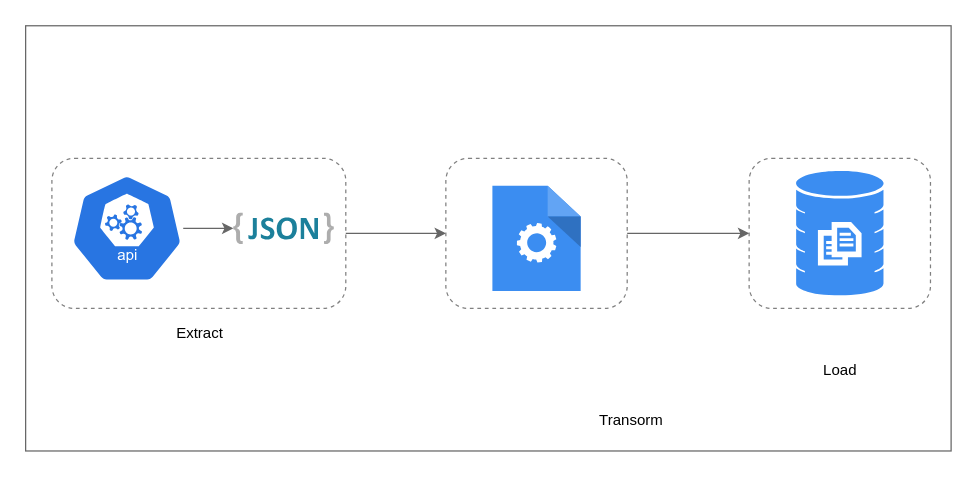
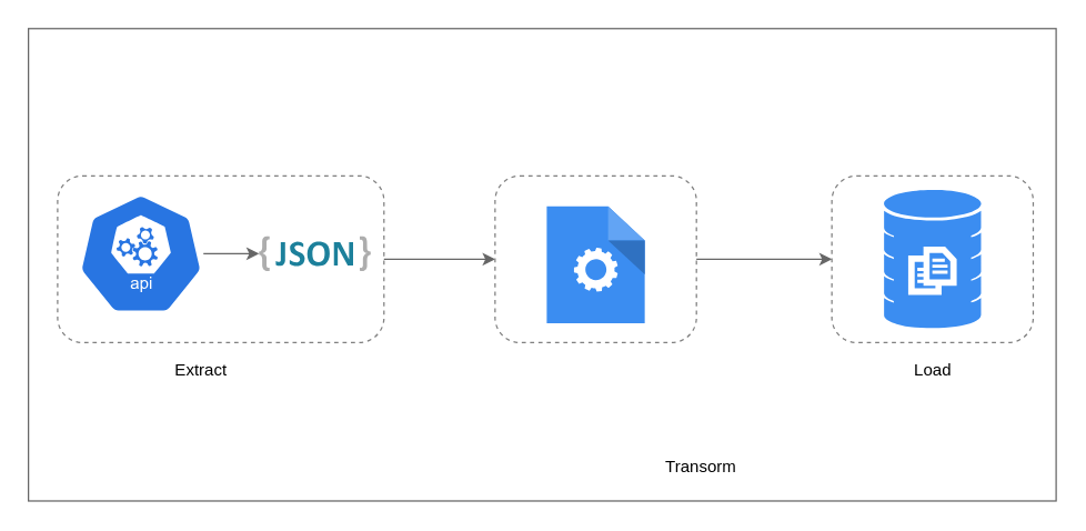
  <mxCell id="0" />
  <mxCell id="1" parent="0" />
  <mxCell id="2" value="" style="rounded=0;whiteSpace=wrap;html=1;strokeColor=#666666;" vertex="1" parent="1"><mxGeometry x="20" y="20" width="740" height="340" as="geometry" /></mxCell>
  <mxCell id="3" style="edgeStyle=orthogonalEdgeStyle;rounded=0;orthogonalLoop=1;jettySize=auto;html=1;entryX=0;entryY=0.5;entryDx=0;entryDy=0;startArrow=none;startFill=0;endArrow=classic;endFill=1;strokeColor=#666666;" edge="1" parent="1" source="4" target="7"><mxGeometry relative="1" as="geometry" /></mxCell>
  <mxCell id="4" value="" style="rounded=1;whiteSpace=wrap;html=1;fillColor=none;strokeColor=#808080;dashed=1;" vertex="1" parent="1"><mxGeometry x="41" y="126" width="235" height="120" as="geometry" /></mxCell>
  <mxCell id="5" value="" style="rounded=1;whiteSpace=wrap;html=1;fillColor=none;strokeColor=#808080;dashed=1;" vertex="1" parent="1"><mxGeometry x="598.5" y="126" width="145" height="120" as="geometry" /></mxCell>
  <mxCell id="6" style="edgeStyle=orthogonalEdgeStyle;rounded=0;orthogonalLoop=1;jettySize=auto;html=1;startArrow=none;startFill=0;endArrow=classic;endFill=1;strokeColor=#666666;" edge="1" parent="1" source="7" target="5"><mxGeometry relative="1" as="geometry" /></mxCell>
  <mxCell id="7" value="" style="rounded=1;whiteSpace=wrap;html=1;fillColor=none;strokeColor=#808080;dashed=1;" vertex="1" parent="1"><mxGeometry x="356" y="126" width="145" height="120" as="geometry" /></mxCell>
  <mxCell id="8" value="" style="html=1;dashed=0;whitespace=wrap;fillColor=#2875E2;strokeColor=#ffffff;points=[[0.005,0.63,0],[0.1,0.2,0],[0.9,0.2,0],[0.5,0,0],[0.995,0.63,0],[0.72,0.99,0],[0.5,1,0],[0.28,0.99,0]];shape=mxgraph.kubernetes.icon;prIcon=api" vertex="1" parent="1"><mxGeometry x="56" y="136" width="90" height="92" as="geometry" /></mxCell>
  <mxCell id="9" style="edgeStyle=orthogonalEdgeStyle;rounded=0;orthogonalLoop=1;jettySize=auto;html=1;endArrow=none;endFill=0;startArrow=classic;startFill=1;strokeColor=#666666;" edge="1" parent="1" source="10" target="8"><mxGeometry relative="1" as="geometry" /></mxCell>
  <mxCell id="10" value="" style="dashed=0;outlineConnect=0;html=1;align=center;labelPosition=center;verticalLabelPosition=bottom;verticalAlign=top;shape=mxgraph.weblogos.json_2" vertex="1" parent="1"><mxGeometry x="186" y="169.4" width="80.4" height="25.2" as="geometry" /></mxCell>
  <mxCell id="11" value="" style="html=1;aspect=fixed;strokeColor=none;shadow=0;align=center;verticalAlign=top;fillColor=#3B8DF1;shape=mxgraph.gcp2.process" vertex="1" parent="1"><mxGeometry x="393.22" y="148" width="70.56" height="84" as="geometry" /></mxCell>
  <mxCell id="12" value="" style="html=1;aspect=fixed;strokeColor=none;shadow=0;align=center;verticalAlign=top;fillColor=#3B8DF1;shape=mxgraph.gcp2.database_3" vertex="1" parent="1"><mxGeometry x="636" y="136" width="70" height="100" as="geometry" /></mxCell>
- <mxCell id="13" value="Extract" style="text;html=1;align=center;verticalAlign=middle;resizable=0;points=[];autosize=1;" vertex="1" parent="1"><mxGeometry x="133.5" y="256" width="50" height="20" as="geometry" /></mxCell>
+ <mxCell id="13" value="Extract" style="text;html=1;align=center;verticalAlign=middle;resizable=0;points=[];autosize=1;" vertex="1" parent="1"><mxGeometry x="118.5" y="256" width="50" height="20" as="geometry" /></mxCell>
  <mxCell id="14" value="Transorm" style="text;html=1;align=center;verticalAlign=middle;resizable=0;points=[];autosize=1;" vertex="1" parent="1"><mxGeometry x="468.5" y="326" width="70" height="20" as="geometry" /></mxCell>
- <mxCell id="15" value="Load" style="text;html=1;align=center;verticalAlign=middle;resizable=0;points=[];autosize=1;" vertex="1" parent="1"><mxGeometry x="651" y="286" width="40" height="20" as="geometry" /></mxCell>
+ <mxCell id="15" value="Load" style="text;html=1;align=center;verticalAlign=middle;resizable=0;points=[];autosize=1;" vertex="1" parent="1"><mxGeometry x="651" y="256" width="40" height="20" as="geometry" /></mxCell>
